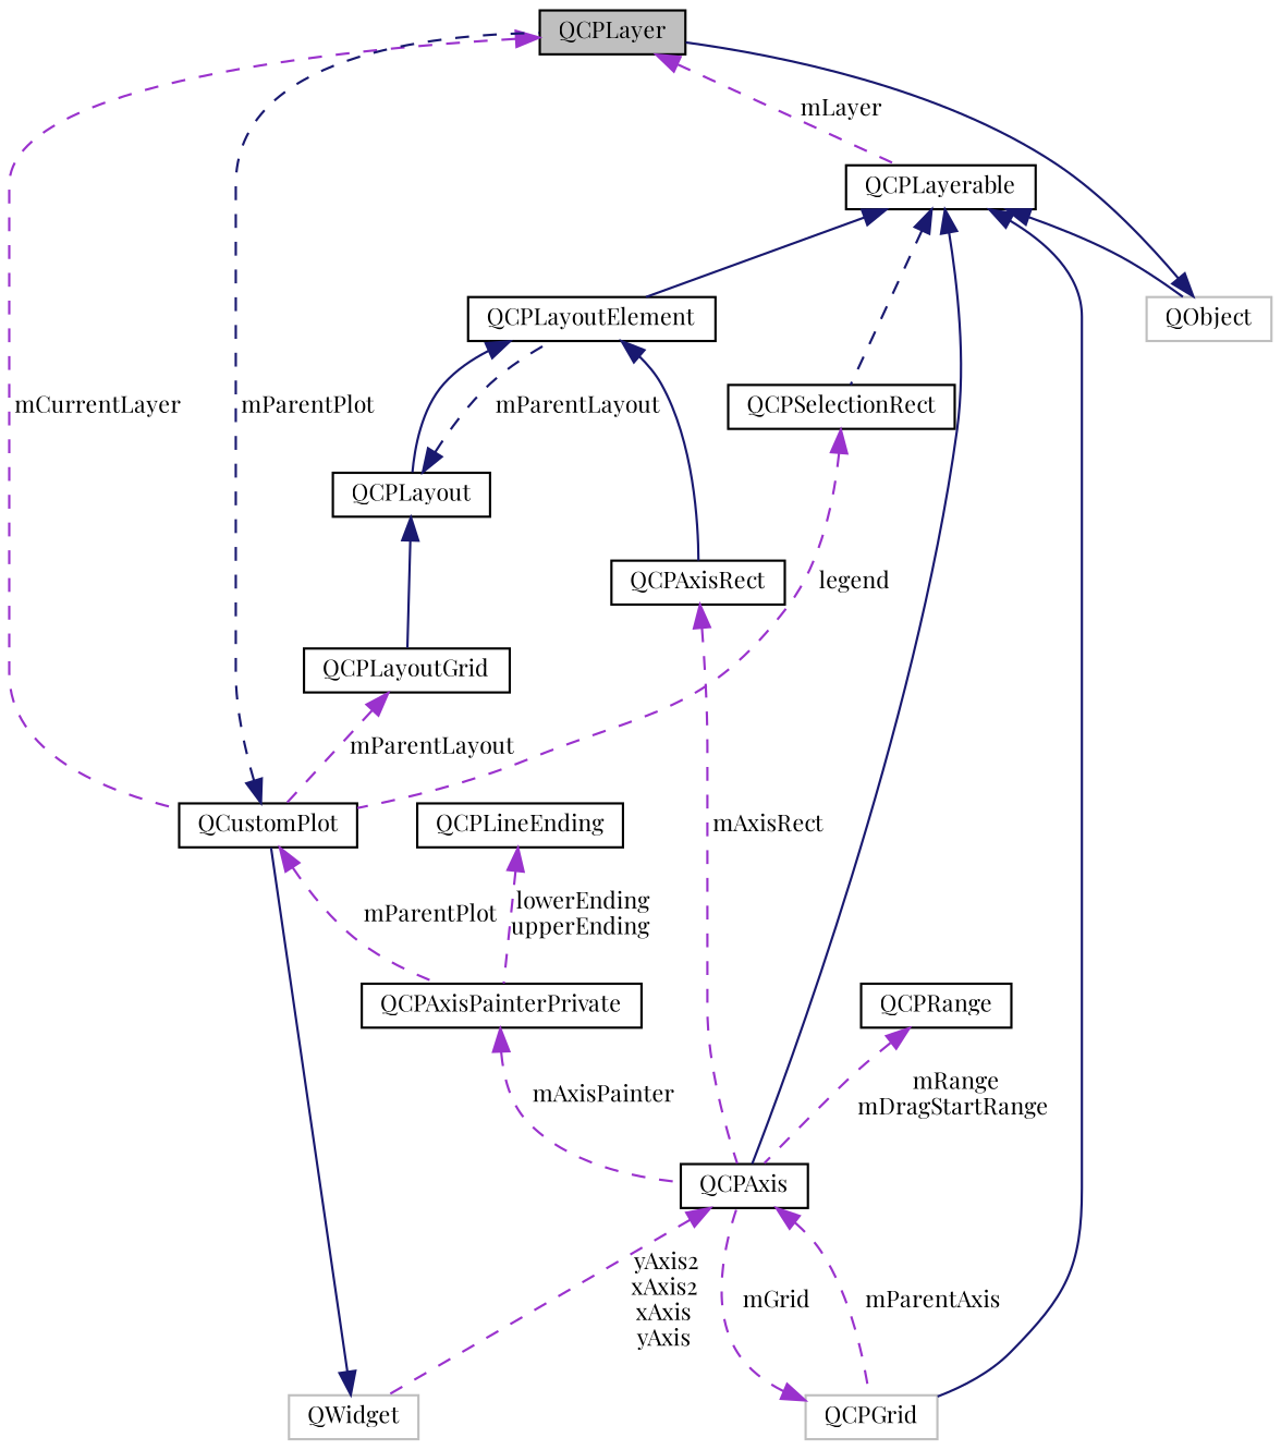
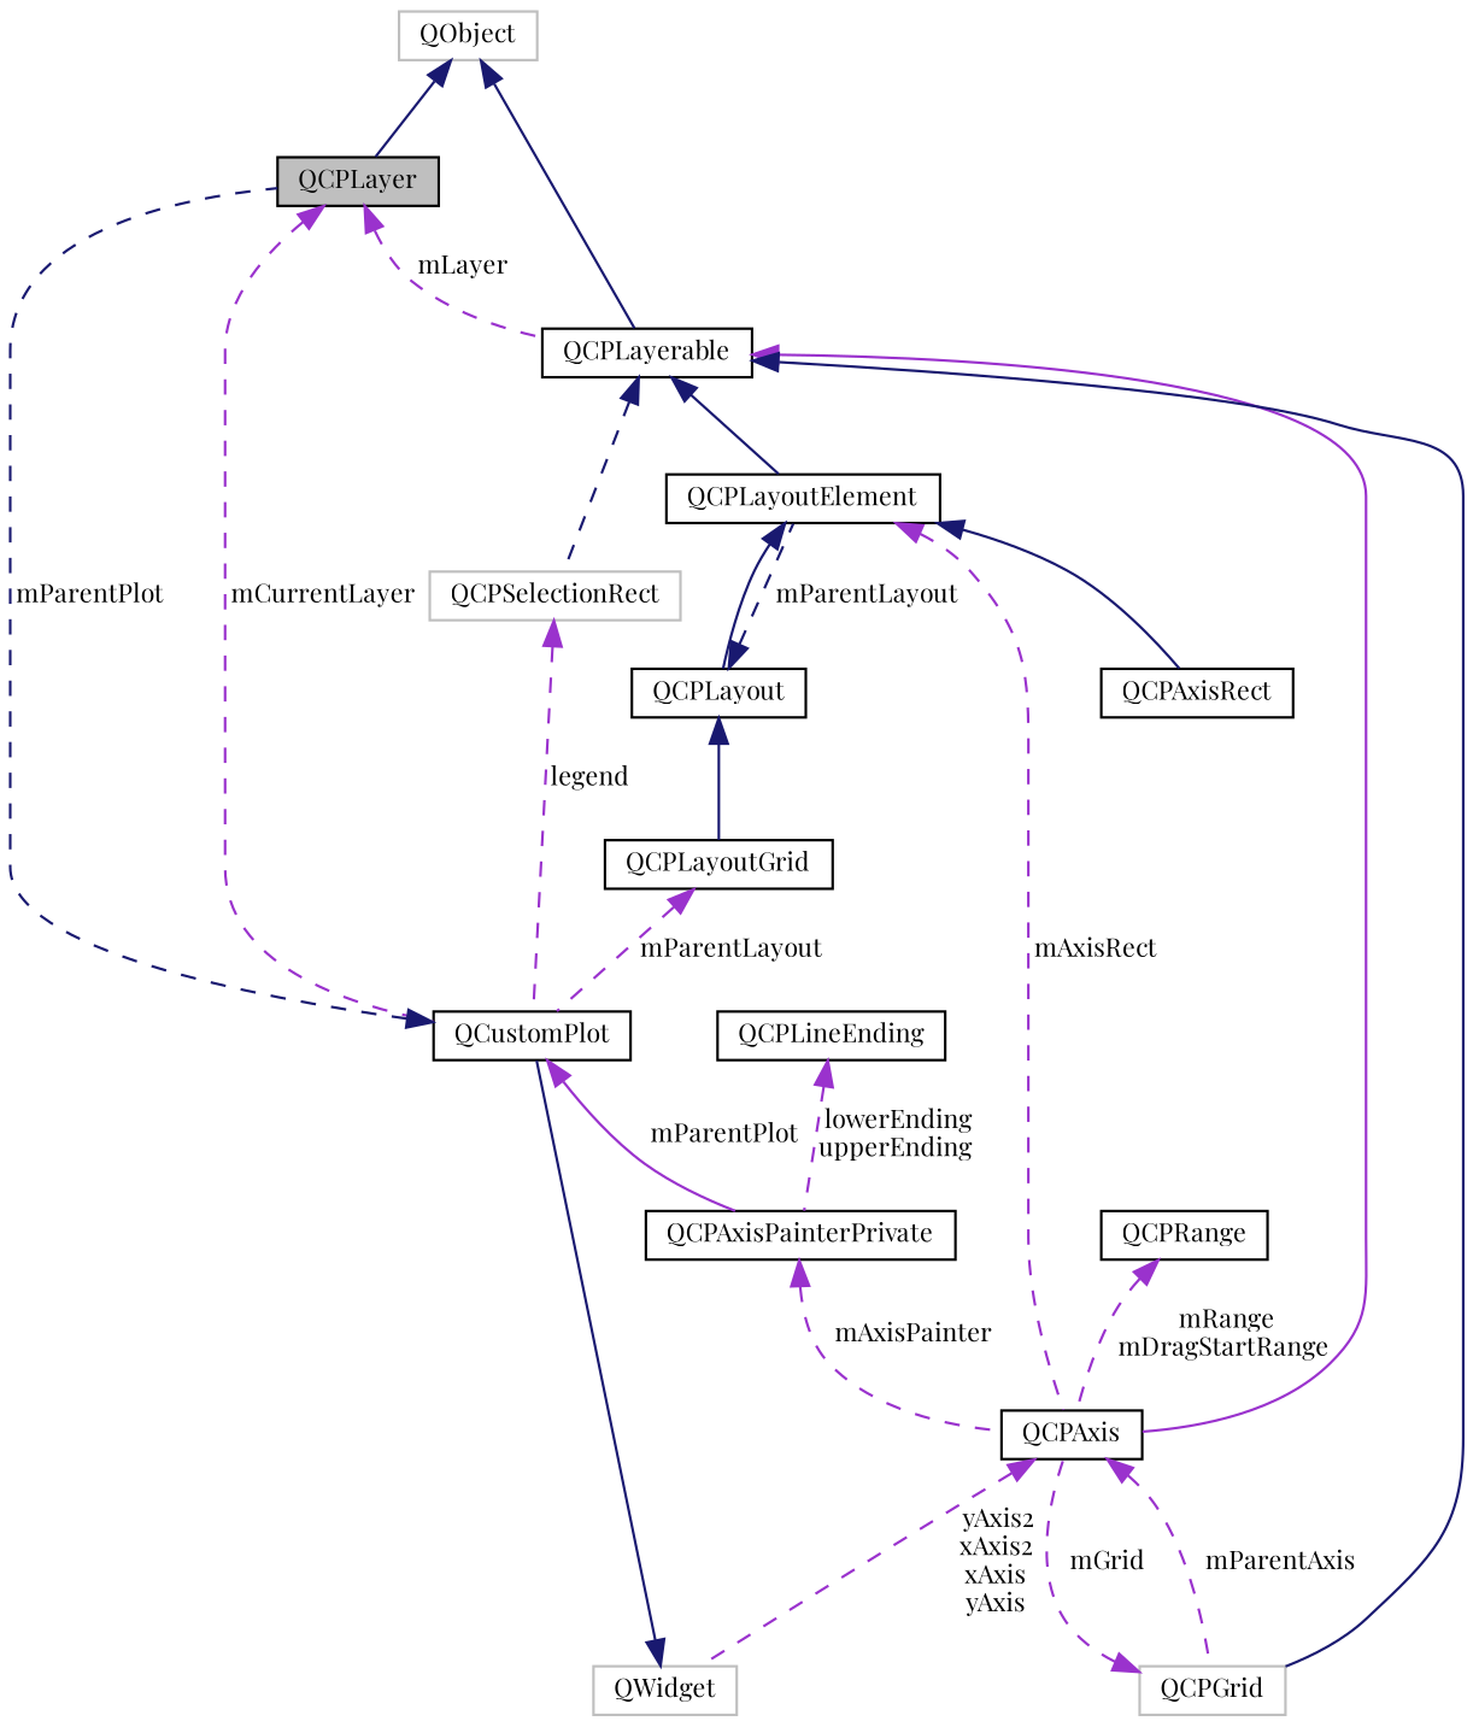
  digraph {
    fontname="Playfair Display"
    node [color=black fillcolor=white fontname="Playfair Display" fontsize=10 shape=record style=filled]
    edge [color=darkorchid3 dir=back fontname="Playfair Display" fontsize=10 labelfontname=Helvetica labelfontsize=10 style=dashed]
    n1 [fillcolor=grey75 fontcolor=black height=0.2 label=QCPLayer width=0.4]
    n2 [height=0.2 label=QCustomPlot width=0.4]
    n3 [height=0.2 label=QCPLayerable width=0.4]
    n4 [height=0.2 label=QCPAxisPainterPrivate width=0.4]
    n5 [height=0.2 label=QCPLayoutElement width=0.4]
-   n6 [height=0.2 label=QCPSelectionRect width=0.4]
+   n6 [color=grey75 height=0.2 label=QCPSelectionRect width=0.4]
    n7 [height=0.2 label=QCPAxis width=0.4]
    n8 [color=grey75 height=0.2 label=QCPGrid width=0.4]
    n9 [color=grey75 height=0.2 label=QObject width=0.4]
    n10 [color=grey75 height=0.2 label=QWidget width=0.4]
    n11 [height=0.2 label=QCPLayoutGrid width=0.4]
    n12 [height=0.2 label=QCPLayout width=0.4]
    n13 [height=0.2 label=QCPAxisRect width=0.4]
    n14 [height=0.2 label=QCPRange width=0.4]
    n15 [height=0.2 label=QCPLineEnding width=0.4]
    n1 -> n2 [label=" mCurrentLayer"]
    n1 -> n3 [label=" mLayer"]
    n2 -> n1 [color=midnightblue label=" mParentPlot"]
-   n2 -> n4 [label=" mParentPlot"]
+   n2 -> n4 [label=" mParentPlot" style=solid]
    n3 -> n5 [color=midnightblue style=solid]
    n3 -> n6 [color=midnightblue]
-   n3 -> n7 [color=midnightblue style=solid]
+   n3 -> n7 [style=solid]
    n3 -> n8 [color=midnightblue style=solid]
    n4 -> n7 [label=" mAxisPainter"]
    n5 -> n12 [color=midnightblue style=solid]
    n5 -> n13 [color=midnightblue style=solid]
    n6 -> n2 [label=" legend"]
    n7 -> n8 [label=" mParentAxis"]
    n7 -> n10 [label=" yAxis2\nxAxis2\nxAxis\nyAxis"]
    n8 -> n7 [label=" mGrid"]
    n9 -> n1 [color=midnightblue style=solid]
-   n3 -> n9 [color=midnightblue style=solid]
+   n9 -> n3 [color=midnightblue style=solid]
    n10 -> n2 [color=midnightblue style=solid]
    n11 -> n2 [label=" mParentLayout"]
    n12 -> n5 [color=midnightblue label=" mParentLayout"]
    n12 -> n11 [color=midnightblue style=solid]
-   n13 -> n7 [label=" mAxisRect"]
+   n5 -> n7 [label=" mAxisRect"]
    n14 -> n7 [label=" mRange\nmDragStartRange"]
    n15 -> n4 [label=" lowerEnding\nupperEnding"]
  }
